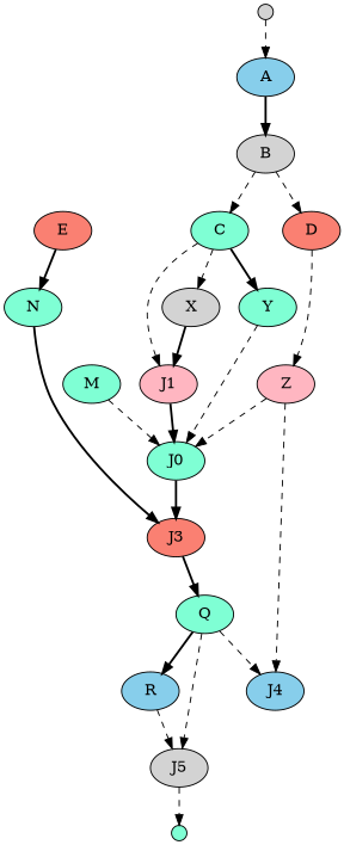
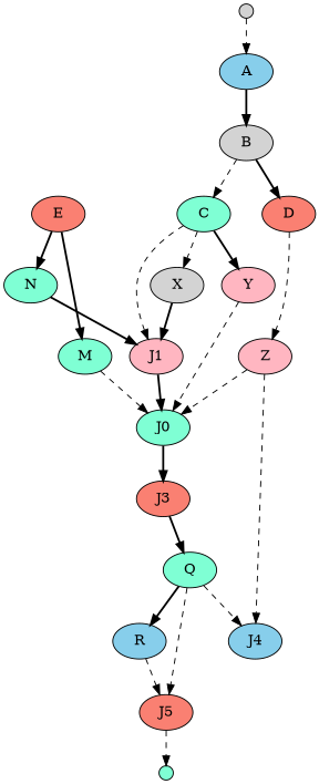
  digraph {
    node [fillcolor=aquamarine style=filled]
    edge [style=dashed]
    start [fillcolor=lightgrey shape=point width=0.2]
    A [fillcolor=skyblue]
    B [fillcolor=lightgrey]
    end [shape=point width=0.2]
    E [fillcolor=salmon]
    N
    M
    C
    D [fillcolor=salmon]
    J3 [fillcolor=salmon]
    n11 [label=J0]
    X [fillcolor=lightgrey]
    J1 [fillcolor=lightpink]
-   Y
+   Y [fillcolor=lightpink]
    Z [fillcolor=lightpink]
    Q
    J4 [fillcolor=skyblue]
-   J5 [fillcolor=lightgrey]
+   J5 [fillcolor=salmon]
    R [fillcolor=skyblue]
    start -> A
    A -> B [style=bold]
    B -> C
-   B -> D
+   B -> D [style=bold]
    E -> N [style=bold]
-   N -> J3 [style=bold]
+   E -> M [style=bold]
+   N -> J1 [style=bold]
    M -> n11
    C -> X
    C -> J1
    C -> Y [style=bold]
    D -> Z
    J3 -> Q [style=bold]
    n11 -> J3 [style=bold]
    X -> J1 [style=bold]
    J1 -> n11 [style=bold]
    Y -> n11
    Z -> n11
    Z -> J4
    Q -> J4
    Q -> J5
    Q -> R [style=bold]
    J5 -> end
    R -> J5
  }
